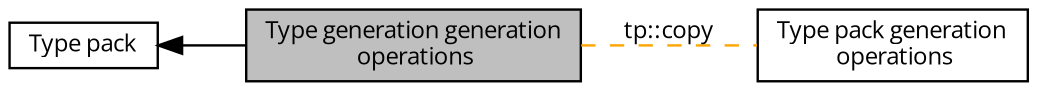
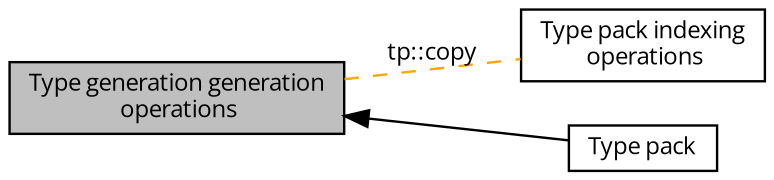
  digraph {
    fontname="Open Sans"
    rankdir=LR
    node [color=black fillcolor=white fontname="Open Sans" fontsize=10 shape=box style=filled]
    edge [fontname="Open Sans" fontsize=10 labelfontname=Helvetica labelfontsize=10 shape=plaintext]
-   n1 [height=0.2 label="Type pack generation\l operations" width=0.4]
+   n1 [height=0.2 label="Type pack indexing\l operations" width=0.4]
    n2 [fillcolor=grey75 fontcolor=black height=0.2 label="Type generation generation\l operations" width=0.4]
    n3 [height=0.2 label="Type pack" width=0.4]
    n2 -> n1 [color=orange dir=none label="tp::copy" style=dashed]
-   n3 -> n2 [dir=back style=solid]
+   n2 -> n3 [dir=back style=solid]
  }
